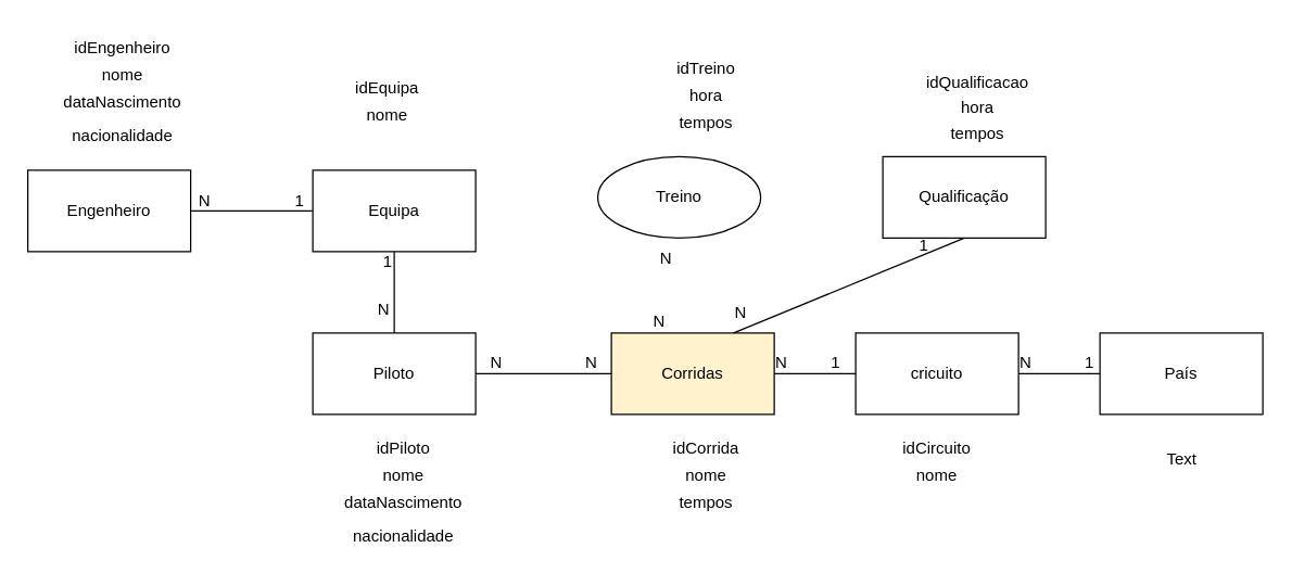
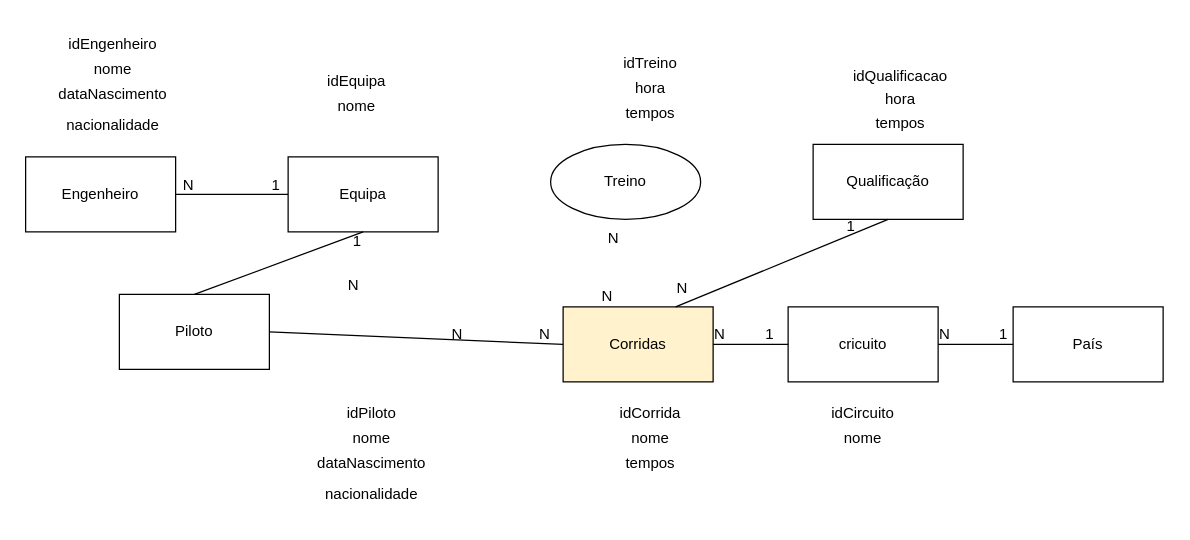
  <mxCell id="0" />
  <mxCell id="1" parent="0" />
- <mxCell id="2" value="Piloto" style="rounded=0;whiteSpace=wrap;html=1;" vertex="1" parent="1"><mxGeometry x="230" y="245" width="120" height="60" as="geometry" /></mxCell>
+ <mxCell id="2" value="Piloto" style="rounded=0;whiteSpace=wrap;html=1;" vertex="1" parent="1"><mxGeometry x="95" y="235" width="120" height="60" as="geometry" /></mxCell>
  <mxCell id="3" value="Engenheiro" style="rounded=0;whiteSpace=wrap;html=1;" vertex="1" parent="1"><mxGeometry x="20" y="125" width="120" height="60" as="geometry" /></mxCell>
  <mxCell id="4" value="Equipa" style="rounded=0;whiteSpace=wrap;html=1;" vertex="1" parent="1"><mxGeometry x="230" y="125" width="120" height="60" as="geometry" /></mxCell>
  <mxCell id="5" value="Treino" style="ellipse;whiteSpace=wrap;html=1;" vertex="1" parent="1"><mxGeometry x="440" y="115" width="120" height="60" as="geometry" /></mxCell>
  <mxCell id="6" value="Qualificação" style="rounded=0;whiteSpace=wrap;html=1;" vertex="1" parent="1"><mxGeometry x="650" y="115" width="120" height="60" as="geometry" /></mxCell>
  <mxCell id="7" value="Corridas" style="rounded=0;whiteSpace=wrap;html=1;fillColor=#fff2cc;" vertex="1" parent="1"><mxGeometry x="450" y="245" width="120" height="60" as="geometry" /></mxCell>
  <mxCell id="8" value="cricuito" style="rounded=0;whiteSpace=wrap;html=1;" vertex="1" parent="1"><mxGeometry x="630" y="245" width="120" height="60" as="geometry" /></mxCell>
  <mxCell id="9" value="" style="endArrow=none;html=1;rounded=0;entryX=0.5;entryY=0;entryDx=0;entryDy=0;exitX=0.5;exitY=1;exitDx=0;exitDy=0;" edge="1" parent="1" source="4" target="2"><mxGeometry width="50" height="50" relative="1" as="geometry"><mxPoint x="250" y="255" as="sourcePoint" /><mxPoint x="400" y="315" as="targetPoint" /></mxGeometry></mxCell>
  <mxCell id="10" value="1" style="text;html=1;align=center;verticalAlign=middle;resizable=0;points=[];autosize=1;strokeColor=none;fillColor=none;" vertex="1" parent="1"><mxGeometry x="270" y="178" width="30" height="30" as="geometry" /></mxCell>
  <mxCell id="11" value="N" style="text;html=1;align=center;verticalAlign=middle;resizable=0;points=[];autosize=1;strokeColor=none;fillColor=none;" vertex="1" parent="1"><mxGeometry x="267" y="213" width="30" height="30" as="geometry" /></mxCell>
  <mxCell id="12" value="" style="endArrow=none;html=1;rounded=0;entryX=0.75;entryY=0;entryDx=0;entryDy=0;exitX=0.5;exitY=1;exitDx=0;exitDy=0;" edge="1" parent="1" source="6" target="7"><mxGeometry width="50" height="50" relative="1" as="geometry"><mxPoint x="540" y="185" as="sourcePoint" /><mxPoint x="590" y="235" as="targetPoint" /></mxGeometry></mxCell>
  <mxCell id="13" value="" style="endArrow=none;html=1;rounded=0;entryX=1;entryY=0.5;entryDx=0;entryDy=0;exitX=0;exitY=0.5;exitDx=0;exitDy=0;" edge="1" parent="1" source="8" target="7"><mxGeometry width="50" height="50" relative="1" as="geometry"><mxPoint x="720" y="185" as="sourcePoint" /><mxPoint x="650" y="235" as="targetPoint" /></mxGeometry></mxCell>
  <mxCell id="14" value="idPiloto" style="text;html=1;strokeColor=none;fillColor=none;align=center;verticalAlign=middle;whiteSpace=wrap;rounded=0;" vertex="1" parent="1"><mxGeometry x="267" y="315" width="60" height="30" as="geometry" /></mxCell>
  <mxCell id="15" value="nome" style="text;html=1;strokeColor=none;fillColor=none;align=center;verticalAlign=middle;whiteSpace=wrap;rounded=0;" vertex="1" parent="1"><mxGeometry x="267" y="335" width="60" height="30" as="geometry" /></mxCell>
  <mxCell id="16" value="dataNascimento" style="text;html=1;strokeColor=none;fillColor=none;align=center;verticalAlign=middle;whiteSpace=wrap;rounded=0;" vertex="1" parent="1"><mxGeometry x="267" y="355" width="60" height="30" as="geometry" /></mxCell>
  <mxCell id="17" value="nacionalidade" style="text;html=1;strokeColor=none;fillColor=none;align=center;verticalAlign=middle;whiteSpace=wrap;rounded=0;" vertex="1" parent="1"><mxGeometry x="267" y="380" width="60" height="30" as="geometry" /></mxCell>
  <mxCell id="18" value="idEquipa" style="text;html=1;strokeColor=none;fillColor=none;align=center;verticalAlign=middle;whiteSpace=wrap;rounded=0;" vertex="1" parent="1"><mxGeometry x="255" y="50" width="60" height="30" as="geometry" /></mxCell>
  <mxCell id="19" value="nome" style="text;html=1;strokeColor=none;fillColor=none;align=center;verticalAlign=middle;whiteSpace=wrap;rounded=0;" vertex="1" parent="1"><mxGeometry x="255" y="70" width="60" height="30" as="geometry" /></mxCell>
  <mxCell id="20" value="idTreino" style="text;html=1;strokeColor=none;fillColor=none;align=center;verticalAlign=middle;whiteSpace=wrap;rounded=0;" vertex="1" parent="1"><mxGeometry x="490" y="35" width="60" height="30" as="geometry" /></mxCell>
  <mxCell id="21" value="hora" style="text;html=1;strokeColor=none;fillColor=none;align=center;verticalAlign=middle;whiteSpace=wrap;rounded=0;" vertex="1" parent="1"><mxGeometry x="490" y="55" width="60" height="30" as="geometry" /></mxCell>
  <mxCell id="22" value="tempos" style="text;html=1;strokeColor=none;fillColor=none;align=center;verticalAlign=middle;whiteSpace=wrap;rounded=0;" vertex="1" parent="1"><mxGeometry x="490" y="75" width="60" height="30" as="geometry" /></mxCell>
  <mxCell id="23" value="idEngenheiro" style="text;html=1;strokeColor=none;fillColor=none;align=center;verticalAlign=middle;whiteSpace=wrap;rounded=0;" vertex="1" parent="1"><mxGeometry x="60" y="20" width="60" height="30" as="geometry" /></mxCell>
  <mxCell id="24" value="nome" style="text;html=1;strokeColor=none;fillColor=none;align=center;verticalAlign=middle;whiteSpace=wrap;rounded=0;" vertex="1" parent="1"><mxGeometry x="60" y="40" width="60" height="30" as="geometry" /></mxCell>
  <mxCell id="25" value="dataNascimento" style="text;html=1;strokeColor=none;fillColor=none;align=center;verticalAlign=middle;whiteSpace=wrap;rounded=0;" vertex="1" parent="1"><mxGeometry x="60" y="60" width="60" height="30" as="geometry" /></mxCell>
  <mxCell id="26" value="nacionalidade" style="text;html=1;strokeColor=none;fillColor=none;align=center;verticalAlign=middle;whiteSpace=wrap;rounded=0;" vertex="1" parent="1"><mxGeometry x="60" y="85" width="60" height="30" as="geometry" /></mxCell>
  <mxCell id="27" value="idQualificacao" style="text;html=1;strokeColor=none;fillColor=none;align=center;verticalAlign=middle;whiteSpace=wrap;rounded=0;" vertex="1" parent="1"><mxGeometry x="690" y="46.25" width="60" height="30" as="geometry" /></mxCell>
  <mxCell id="28" value="hora" style="text;html=1;strokeColor=none;fillColor=none;align=center;verticalAlign=middle;whiteSpace=wrap;rounded=0;" vertex="1" parent="1"><mxGeometry x="690" y="63.75" width="60" height="30" as="geometry" /></mxCell>
  <mxCell id="29" value="tempos" style="text;html=1;strokeColor=none;fillColor=none;align=center;verticalAlign=middle;whiteSpace=wrap;rounded=0;" vertex="1" parent="1"><mxGeometry x="690" y="82.5" width="60" height="30" as="geometry" /></mxCell>
  <mxCell id="30" value="idCorrida" style="text;html=1;strokeColor=none;fillColor=none;align=center;verticalAlign=middle;whiteSpace=wrap;rounded=0;" vertex="1" parent="1"><mxGeometry x="490" y="315" width="60" height="30" as="geometry" /></mxCell>
  <mxCell id="31" value="nome" style="text;html=1;strokeColor=none;fillColor=none;align=center;verticalAlign=middle;whiteSpace=wrap;rounded=0;" vertex="1" parent="1"><mxGeometry x="490" y="335" width="60" height="30" as="geometry" /></mxCell>
  <mxCell id="32" value="tempos" style="text;html=1;strokeColor=none;fillColor=none;align=center;verticalAlign=middle;whiteSpace=wrap;rounded=0;" vertex="1" parent="1"><mxGeometry x="490" y="355" width="60" height="30" as="geometry" /></mxCell>
  <mxCell id="33" value="idCircuito" style="text;html=1;strokeColor=none;fillColor=none;align=center;verticalAlign=middle;whiteSpace=wrap;rounded=0;" vertex="1" parent="1"><mxGeometry x="660" y="315" width="60" height="30" as="geometry" /></mxCell>
  <mxCell id="34" value="nome" style="text;html=1;strokeColor=none;fillColor=none;align=center;verticalAlign=middle;whiteSpace=wrap;rounded=0;" vertex="1" parent="1"><mxGeometry x="660" y="335" width="60" height="30" as="geometry" /></mxCell>
  <mxCell id="35" value="" style="endArrow=none;html=1;rounded=0;entryX=1;entryY=0.5;entryDx=0;entryDy=0;exitX=0;exitY=0.5;exitDx=0;exitDy=0;" edge="1" parent="1" source="4" target="3"><mxGeometry width="50" height="50" relative="1" as="geometry"><mxPoint x="350" y="365" as="sourcePoint" /><mxPoint x="400" y="315" as="targetPoint" /></mxGeometry></mxCell>
  <mxCell id="36" value="N" style="text;html=1;align=center;verticalAlign=middle;resizable=0;points=[];autosize=1;strokeColor=none;fillColor=none;" vertex="1" parent="1"><mxGeometry x="135" y="133" width="30" height="30" as="geometry" /></mxCell>
  <mxCell id="37" value="1" style="text;html=1;align=center;verticalAlign=middle;resizable=0;points=[];autosize=1;strokeColor=none;fillColor=none;" vertex="1" parent="1"><mxGeometry x="205" y="133" width="30" height="30" as="geometry" /></mxCell>
  <mxCell id="38" value="N" style="text;html=1;align=center;verticalAlign=middle;resizable=0;points=[];autosize=1;strokeColor=none;fillColor=none;" vertex="1" parent="1"><mxGeometry x="475" y="175" width="30" height="30" as="geometry" /></mxCell>
  <mxCell id="39" value="N" style="text;html=1;align=center;verticalAlign=middle;resizable=0;points=[];autosize=1;strokeColor=none;fillColor=none;" vertex="1" parent="1"><mxGeometry x="470" y="222" width="30" height="30" as="geometry" /></mxCell>
  <mxCell id="40" value="N" style="text;html=1;align=center;verticalAlign=middle;resizable=0;points=[];autosize=1;strokeColor=none;fillColor=none;" vertex="1" parent="1"><mxGeometry x="530" y="215" width="30" height="30" as="geometry" /></mxCell>
  <mxCell id="41" value="País" style="rounded=0;whiteSpace=wrap;html=1;" vertex="1" parent="1"><mxGeometry x="810" y="245" width="120" height="60" as="geometry" /></mxCell>
  <mxCell id="42" value="" style="endArrow=none;html=1;rounded=0;entryX=1;entryY=0.5;entryDx=0;entryDy=0;exitX=0;exitY=0.5;exitDx=0;exitDy=0;" edge="1" parent="1" source="41" target="8"><mxGeometry width="50" height="50" relative="1" as="geometry"><mxPoint x="350" y="365" as="sourcePoint" /><mxPoint x="400" y="315" as="targetPoint" /></mxGeometry></mxCell>
  <mxCell id="43" value="" style="endArrow=none;html=1;rounded=0;entryX=1;entryY=0.5;entryDx=0;entryDy=0;" edge="1" parent="1" target="2"><mxGeometry width="50" height="50" relative="1" as="geometry"><mxPoint x="450" y="275" as="sourcePoint" /><mxPoint x="400" y="315" as="targetPoint" /></mxGeometry></mxCell>
  <mxCell id="44" value="N" style="text;html=1;align=center;verticalAlign=middle;resizable=0;points=[];autosize=1;strokeColor=none;fillColor=none;" vertex="1" parent="1"><mxGeometry x="420" y="252" width="30" height="30" as="geometry" /></mxCell>
  <mxCell id="45" value="N" style="text;html=1;align=center;verticalAlign=middle;resizable=0;points=[];autosize=1;strokeColor=none;fillColor=none;" vertex="1" parent="1"><mxGeometry x="350" y="252" width="30" height="30" as="geometry" /></mxCell>
- <mxCell id="46" value="Text" style="text;html=1;align=center;verticalAlign=middle;resizable=0;points=[];autosize=1;strokeColor=none;fillColor=none;" vertex="1" parent="1"><mxGeometry x="845" y="323" width="50" height="30" as="geometry" /></mxCell>
  <mxCell id="47" value="1" style="text;html=1;align=center;verticalAlign=middle;resizable=0;points=[];autosize=1;strokeColor=none;fillColor=none;" vertex="1" parent="1"><mxGeometry x="665" y="166" width="30" height="30" as="geometry" /></mxCell>
  <mxCell id="48" value="N" style="text;html=1;align=center;verticalAlign=middle;resizable=0;points=[];autosize=1;strokeColor=none;fillColor=none;" vertex="1" parent="1"><mxGeometry x="560" y="252" width="30" height="30" as="geometry" /></mxCell>
  <mxCell id="49" value="N" style="text;html=1;align=center;verticalAlign=middle;resizable=0;points=[];autosize=1;strokeColor=none;fillColor=none;" vertex="1" parent="1"><mxGeometry x="740" y="252" width="30" height="30" as="geometry" /></mxCell>
  <mxCell id="50" value="1" style="text;html=1;align=center;verticalAlign=middle;resizable=0;points=[];autosize=1;strokeColor=none;fillColor=none;" vertex="1" parent="1"><mxGeometry x="600" y="252" width="30" height="30" as="geometry" /></mxCell>
  <mxCell id="51" value="1" style="text;html=1;align=center;verticalAlign=middle;resizable=0;points=[];autosize=1;strokeColor=none;fillColor=none;" vertex="1" parent="1"><mxGeometry x="787" y="252" width="30" height="30" as="geometry" /></mxCell>
